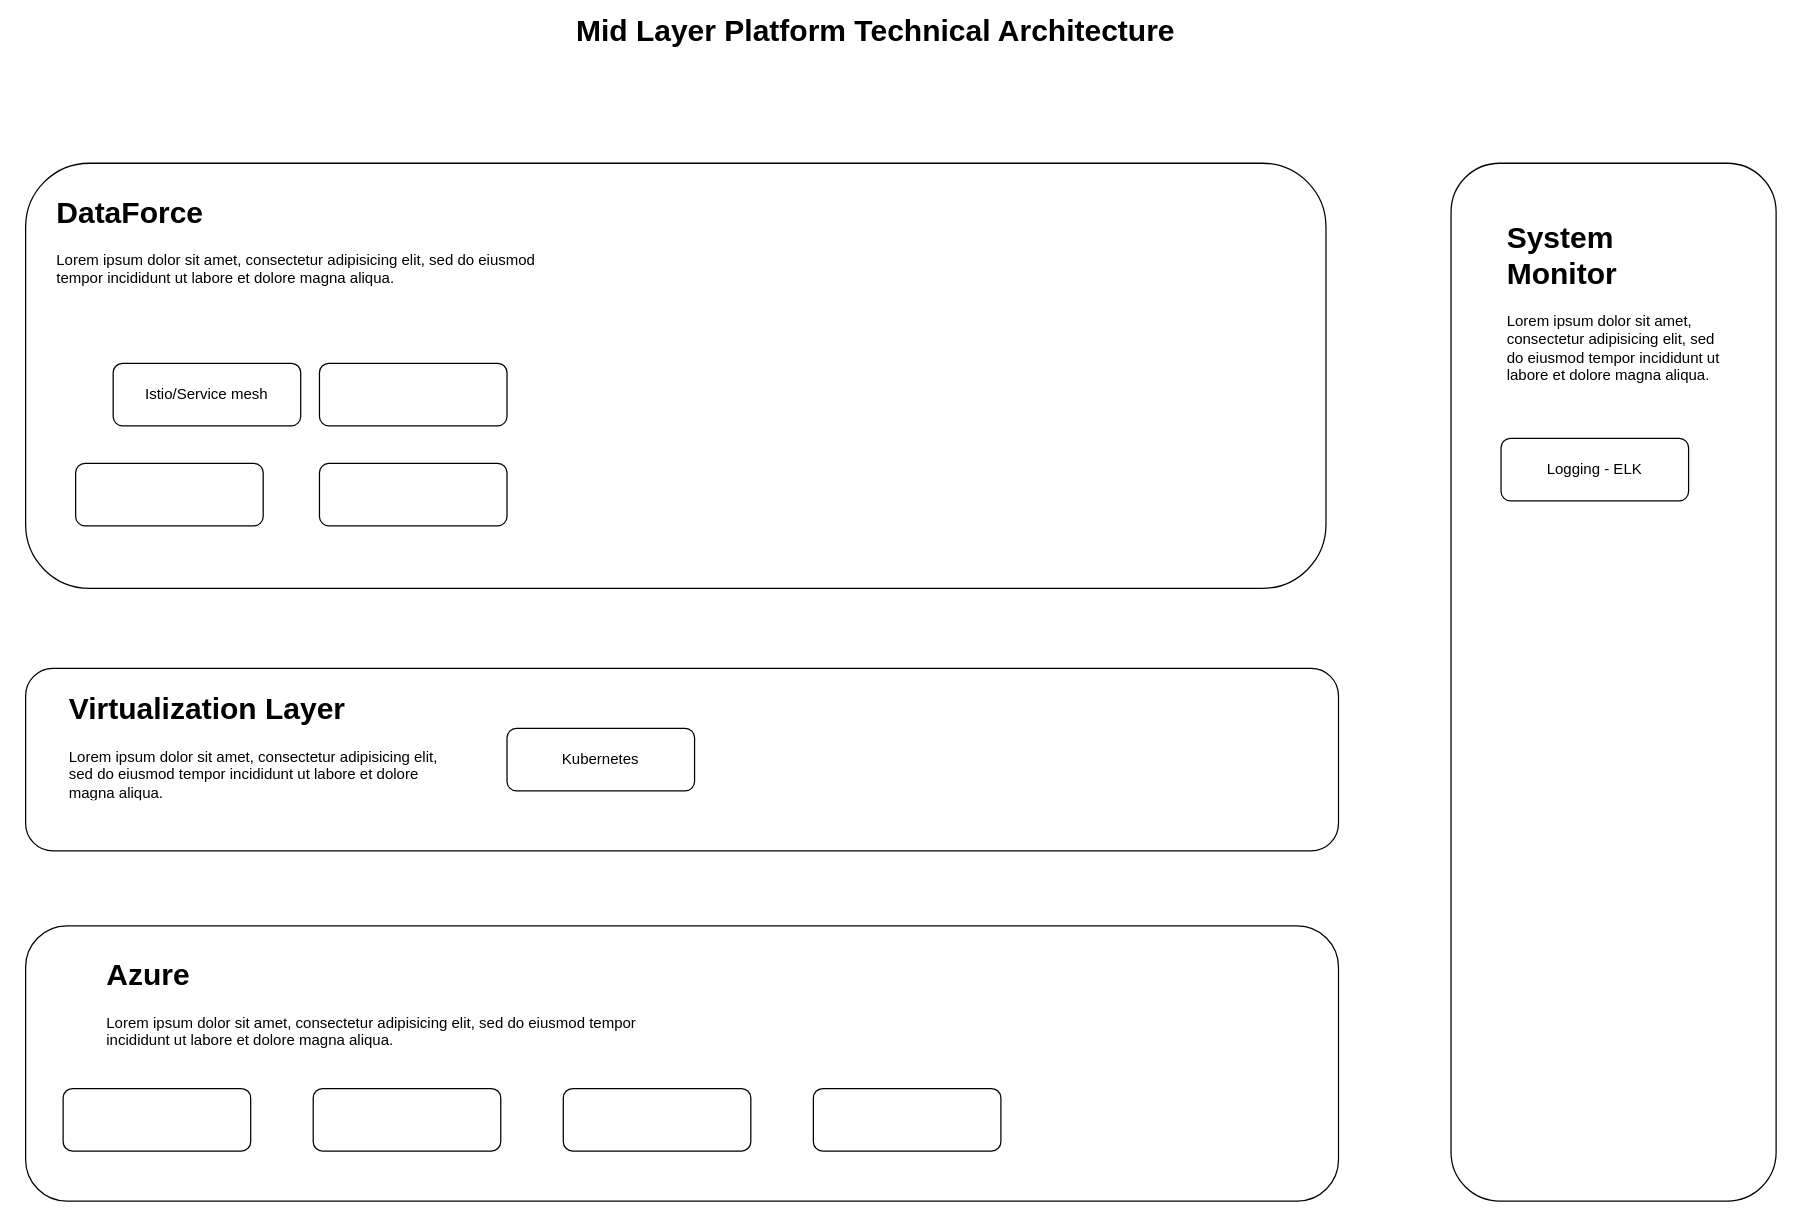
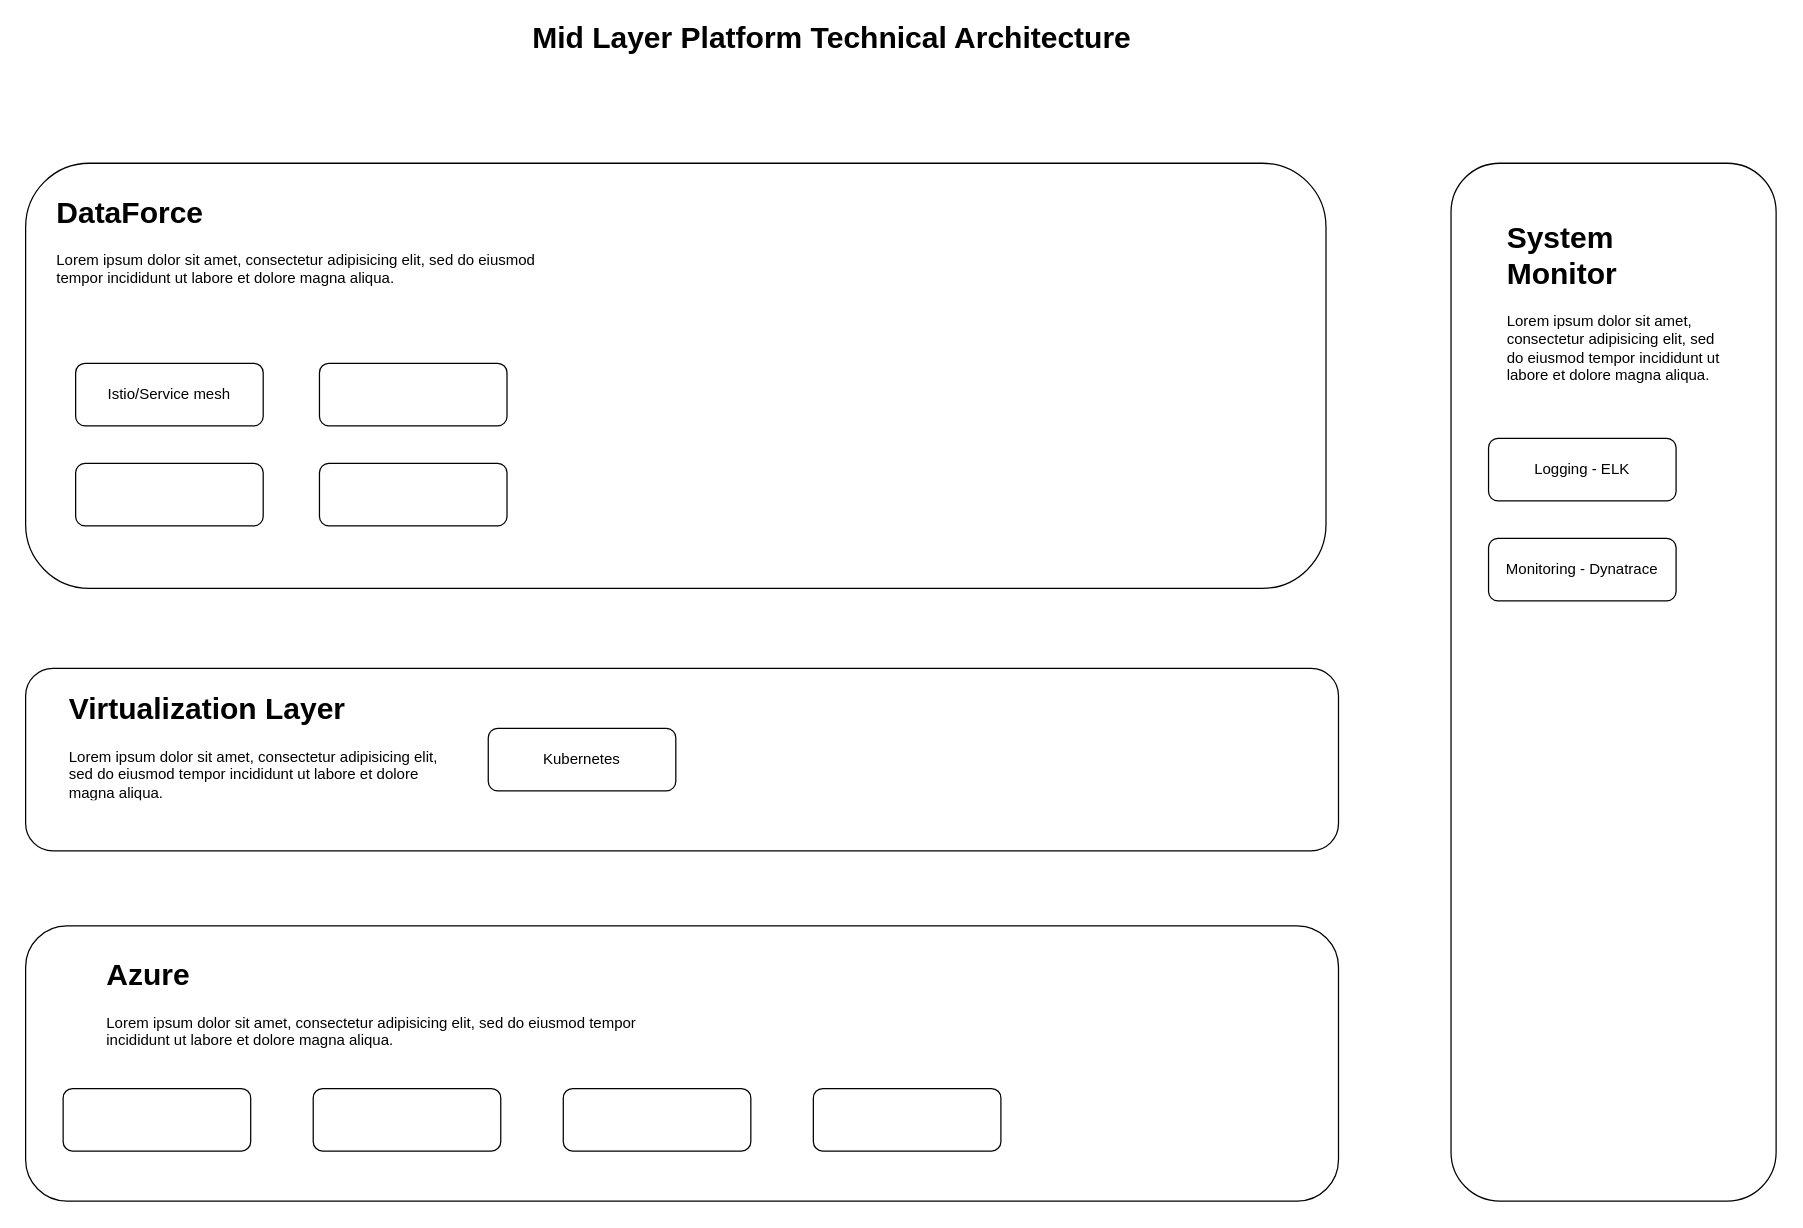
  <mxCell id="0" />
  <mxCell id="1" parent="0" />
  <mxCell id="2" value="" style="rounded=1;whiteSpace=wrap;html=1;" parent="1" vertex="1"><mxGeometry x="20" y="130" width="1040" height="340" as="geometry" /></mxCell>
  <mxCell id="3" value="&lt;h1&gt;DataForce&lt;/h1&gt;&lt;p&gt;Lorem ipsum dolor sit amet, consectetur adipisicing elit, sed do eiusmod tempor incididunt ut labore et dolore magna aliqua.&lt;/p&gt;" style="text;html=1;strokeColor=none;fillColor=none;spacing=5;spacingTop=-20;whiteSpace=wrap;overflow=hidden;rounded=0;" parent="1" vertex="1"><mxGeometry x="40" y="150" width="430" height="100" as="geometry" /></mxCell>
- <mxCell id="4" value="Istio/Service mesh" style="rounded=1;whiteSpace=wrap;html=1;" parent="1" vertex="1"><mxGeometry x="90" y="290" width="150" height="50" as="geometry" /></mxCell>
+ <mxCell id="4" value="Istio/Service mesh" style="rounded=1;whiteSpace=wrap;html=1;" parent="1" vertex="1"><mxGeometry x="60" y="290" width="150" height="50" as="geometry" /></mxCell>
  <mxCell id="5" value="" style="rounded=1;whiteSpace=wrap;html=1;" parent="1" vertex="1"><mxGeometry x="60" y="370" width="150" height="50" as="geometry" /></mxCell>
  <mxCell id="6" value="" style="rounded=1;whiteSpace=wrap;html=1;" parent="1" vertex="1"><mxGeometry x="255" y="290" width="150" height="50" as="geometry" /></mxCell>
  <mxCell id="7" value="" style="rounded=1;whiteSpace=wrap;html=1;" parent="1" vertex="1"><mxGeometry x="255" y="370" width="150" height="50" as="geometry" /></mxCell>
  <mxCell id="8" value="" style="rounded=1;whiteSpace=wrap;html=1;" parent="1" vertex="1"><mxGeometry x="1160" y="130" width="260" height="830" as="geometry" /></mxCell>
  <mxCell id="9" value="&lt;h1&gt;System Monitor&lt;/h1&gt;&lt;p&gt;Lorem ipsum dolor sit amet, consectetur adipisicing elit, sed do eiusmod tempor incididunt ut labore et dolore magna aliqua.&lt;/p&gt;" style="text;html=1;strokeColor=none;fillColor=none;spacing=5;spacingTop=-20;whiteSpace=wrap;overflow=hidden;rounded=0;" parent="1" vertex="1"><mxGeometry x="1200" y="170" width="180" height="170" as="geometry" /></mxCell>
- <mxCell id="10" value="Logging - ELK" style="rounded=1;whiteSpace=wrap;html=1;" parent="1" vertex="1"><mxGeometry x="1200" y="350" width="150" height="50" as="geometry" /></mxCell>
+ <mxCell id="10" value="Logging - ELK" style="rounded=1;whiteSpace=wrap;html=1;" parent="1" vertex="1"><mxGeometry x="1190" y="350" width="150" height="50" as="geometry" /></mxCell>
+ <mxCell id="11" value="Monitoring - Dynatrace" style="rounded=1;whiteSpace=wrap;html=1;" parent="1" vertex="1"><mxGeometry x="1190" y="430" width="150" height="50" as="geometry" /></mxCell>
  <mxCell id="12" value="" style="rounded=1;whiteSpace=wrap;html=1;" parent="1" vertex="1"><mxGeometry x="20" y="534" width="1050" height="146" as="geometry" /></mxCell>
  <mxCell id="13" value="" style="rounded=1;whiteSpace=wrap;html=1;" parent="1" vertex="1"><mxGeometry x="20" y="740" width="1050" height="220" as="geometry" /></mxCell>
- <mxCell id="14" value="&lt;font style=&quot;font-size: 24px&quot;&gt;Mid Layer Platform Technical Architecture&lt;/font&gt;" style="text;html=1;strokeColor=none;fillColor=none;align=center;verticalAlign=middle;whiteSpace=wrap;rounded=0;fontStyle=1" parent="1" vertex="1"><mxGeometry x="415" y="15" width="570" height="20" as="geometry" /></mxCell>
+ <mxCell id="14" value="&lt;font style=&quot;font-size: 24px&quot;&gt;Mid Layer Platform Technical Architecture&lt;/font&gt;" style="text;html=1;strokeColor=none;fillColor=none;align=center;verticalAlign=middle;whiteSpace=wrap;rounded=0;fontStyle=1" parent="1" vertex="1"><mxGeometry x="380" y="20" width="570" height="20" as="geometry" /></mxCell>
  <mxCell id="15" value="&lt;h1&gt;Virtualization Layer&lt;/h1&gt;&lt;p&gt;Lorem ipsum dolor sit amet, consectetur adipisicing elit, sed do eiusmod tempor incididunt ut labore et dolore magna aliqua.&lt;/p&gt;" style="text;html=1;strokeColor=none;fillColor=none;spacing=5;spacingTop=-20;whiteSpace=wrap;overflow=hidden;rounded=0;" vertex="1" parent="1"><mxGeometry x="50" y="547" width="320" height="93" as="geometry" /></mxCell>
- <mxCell id="16" value="Kubernetes" style="rounded=1;whiteSpace=wrap;html=1;" vertex="1" parent="1"><mxGeometry x="405" y="582" width="150" height="50" as="geometry" /></mxCell>
+ <mxCell id="16" value="Kubernetes" style="rounded=1;whiteSpace=wrap;html=1;" vertex="1" parent="1"><mxGeometry x="390" y="582" width="150" height="50" as="geometry" /></mxCell>
  <mxCell id="17" value="&lt;h1&gt;Azure&lt;/h1&gt;&lt;p&gt;Lorem ipsum dolor sit amet, consectetur adipisicing elit, sed do eiusmod tempor incididunt ut labore et dolore magna aliqua.&lt;/p&gt;" style="text;html=1;strokeColor=none;fillColor=none;spacing=5;spacingTop=-20;whiteSpace=wrap;overflow=hidden;rounded=0;" vertex="1" parent="1"><mxGeometry x="80" y="760" width="450" height="120" as="geometry" /></mxCell>
  <mxCell id="18" value="" style="rounded=1;whiteSpace=wrap;html=1;" vertex="1" parent="1"><mxGeometry x="50" y="870" width="150" height="50" as="geometry" /></mxCell>
  <mxCell id="19" value="" style="rounded=1;whiteSpace=wrap;html=1;" vertex="1" parent="1"><mxGeometry x="250" y="870" width="150" height="50" as="geometry" /></mxCell>
  <mxCell id="20" value="" style="rounded=1;whiteSpace=wrap;html=1;" vertex="1" parent="1"><mxGeometry x="450" y="870" width="150" height="50" as="geometry" /></mxCell>
  <mxCell id="21" value="" style="rounded=1;whiteSpace=wrap;html=1;" vertex="1" parent="1"><mxGeometry x="650" y="870" width="150" height="50" as="geometry" /></mxCell>
